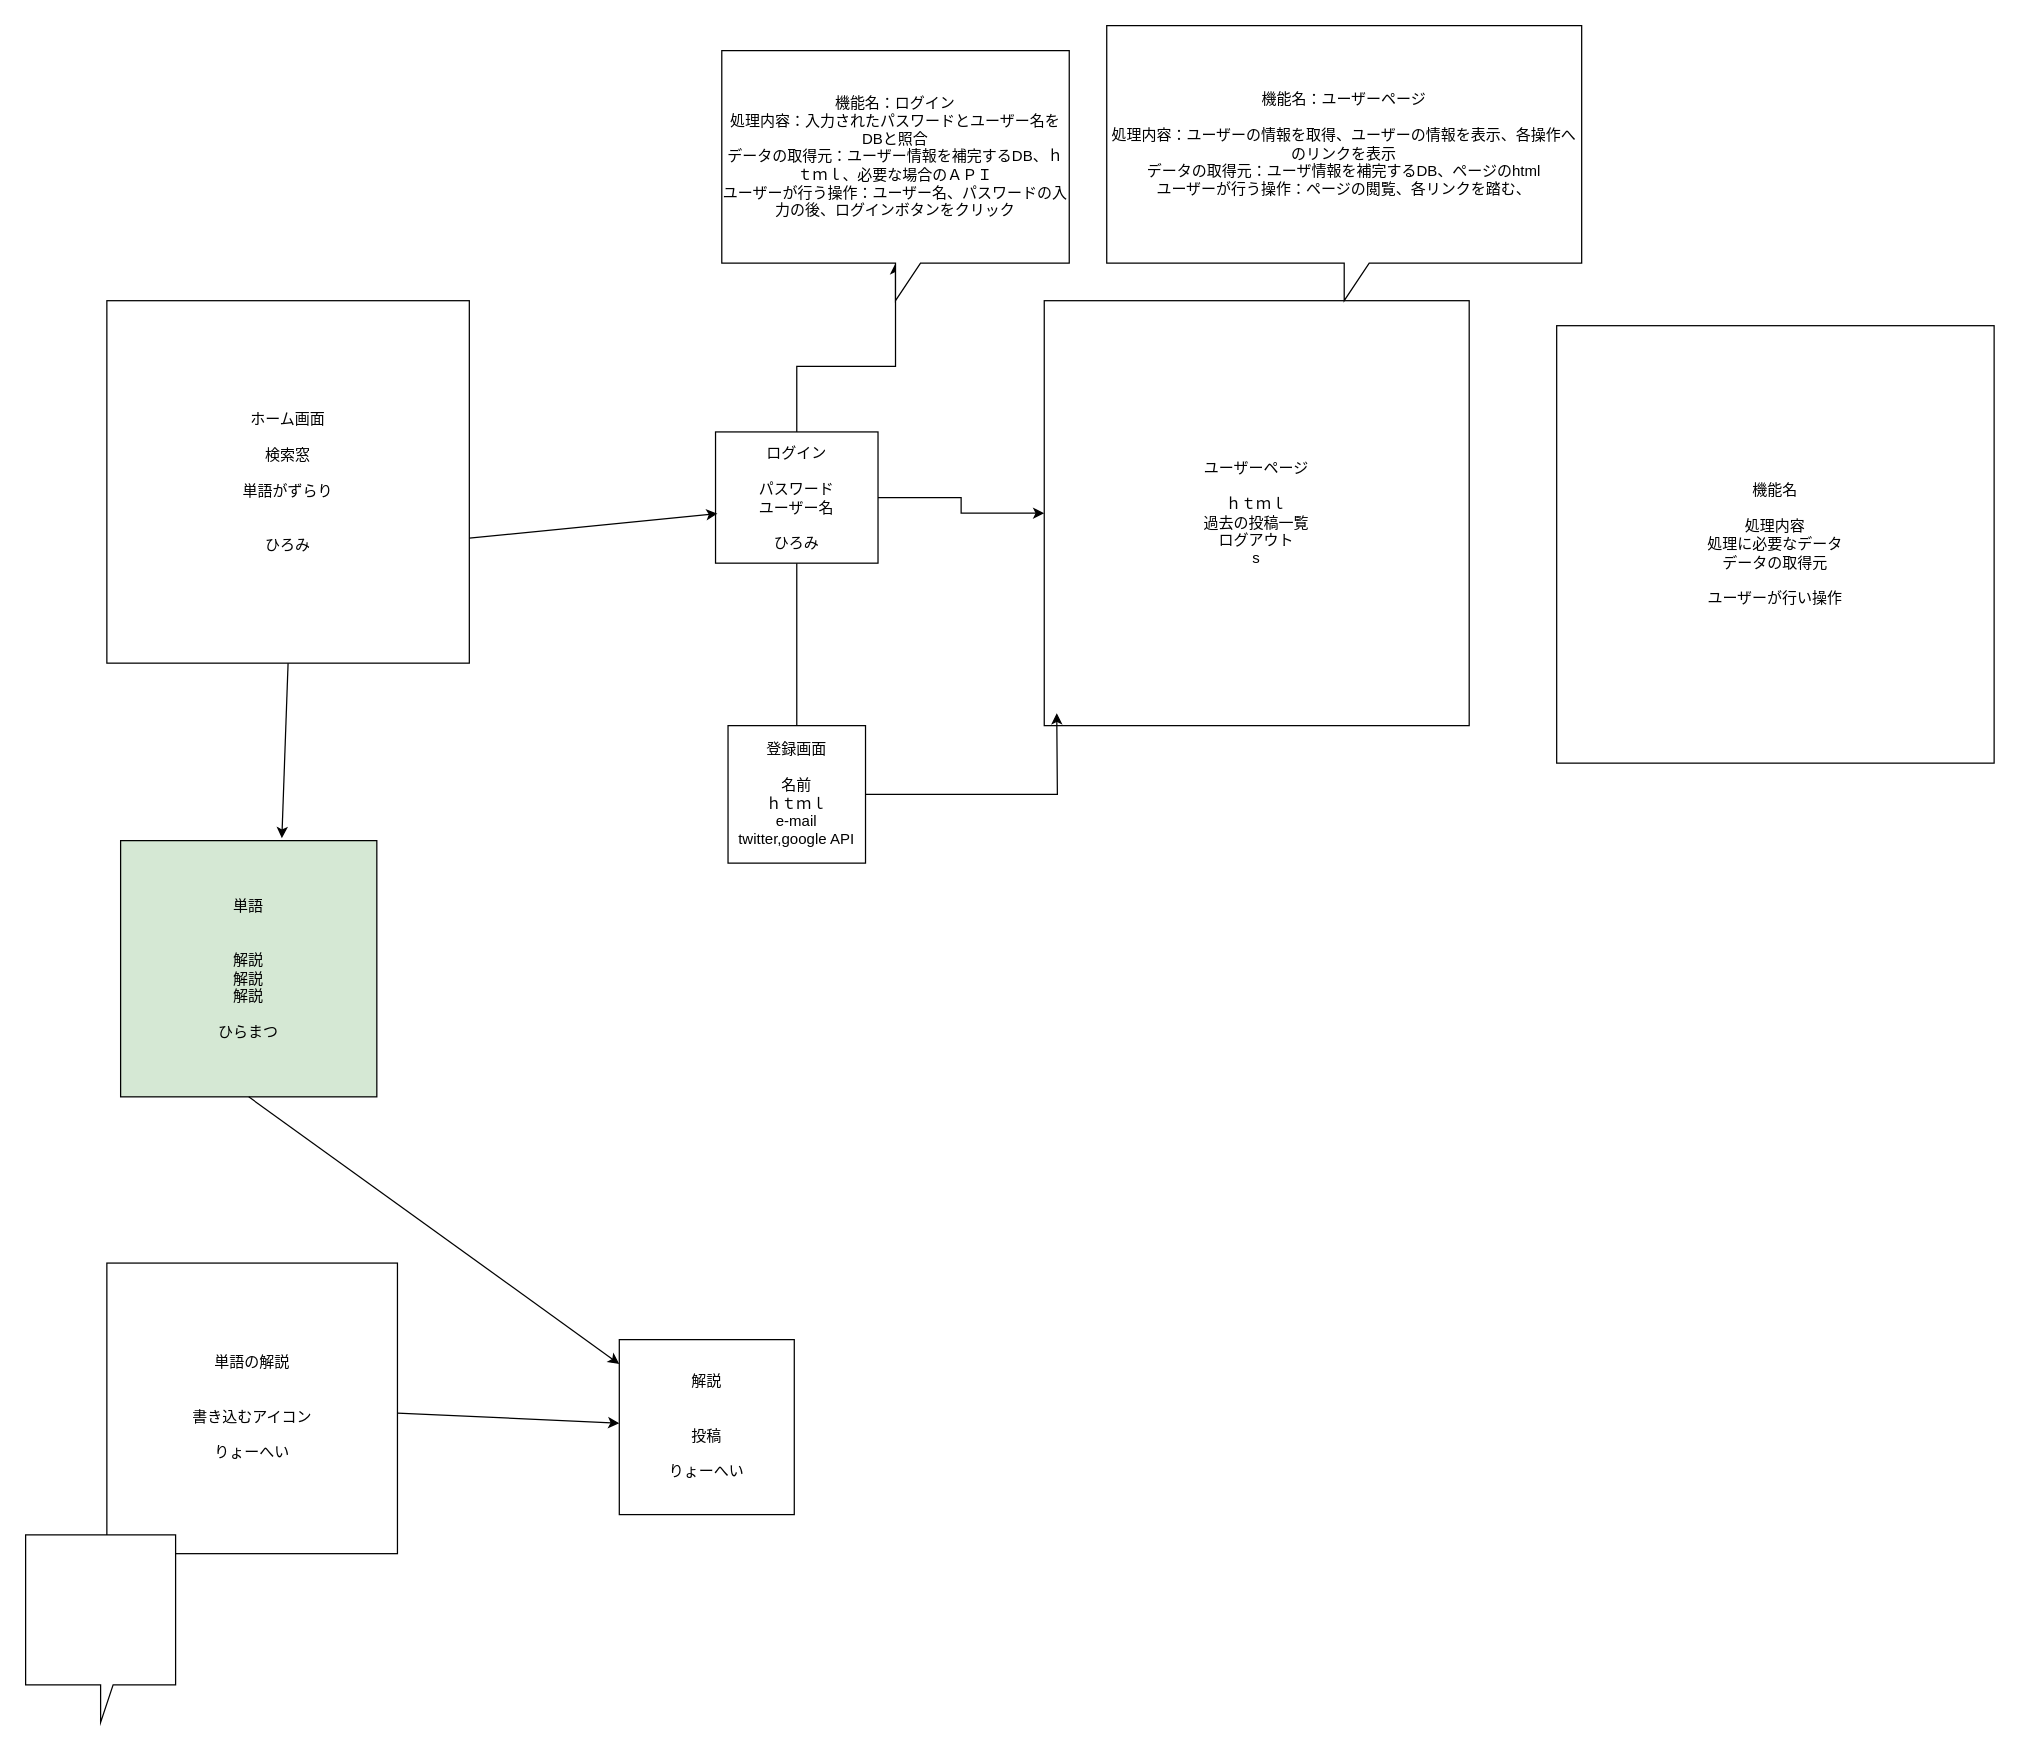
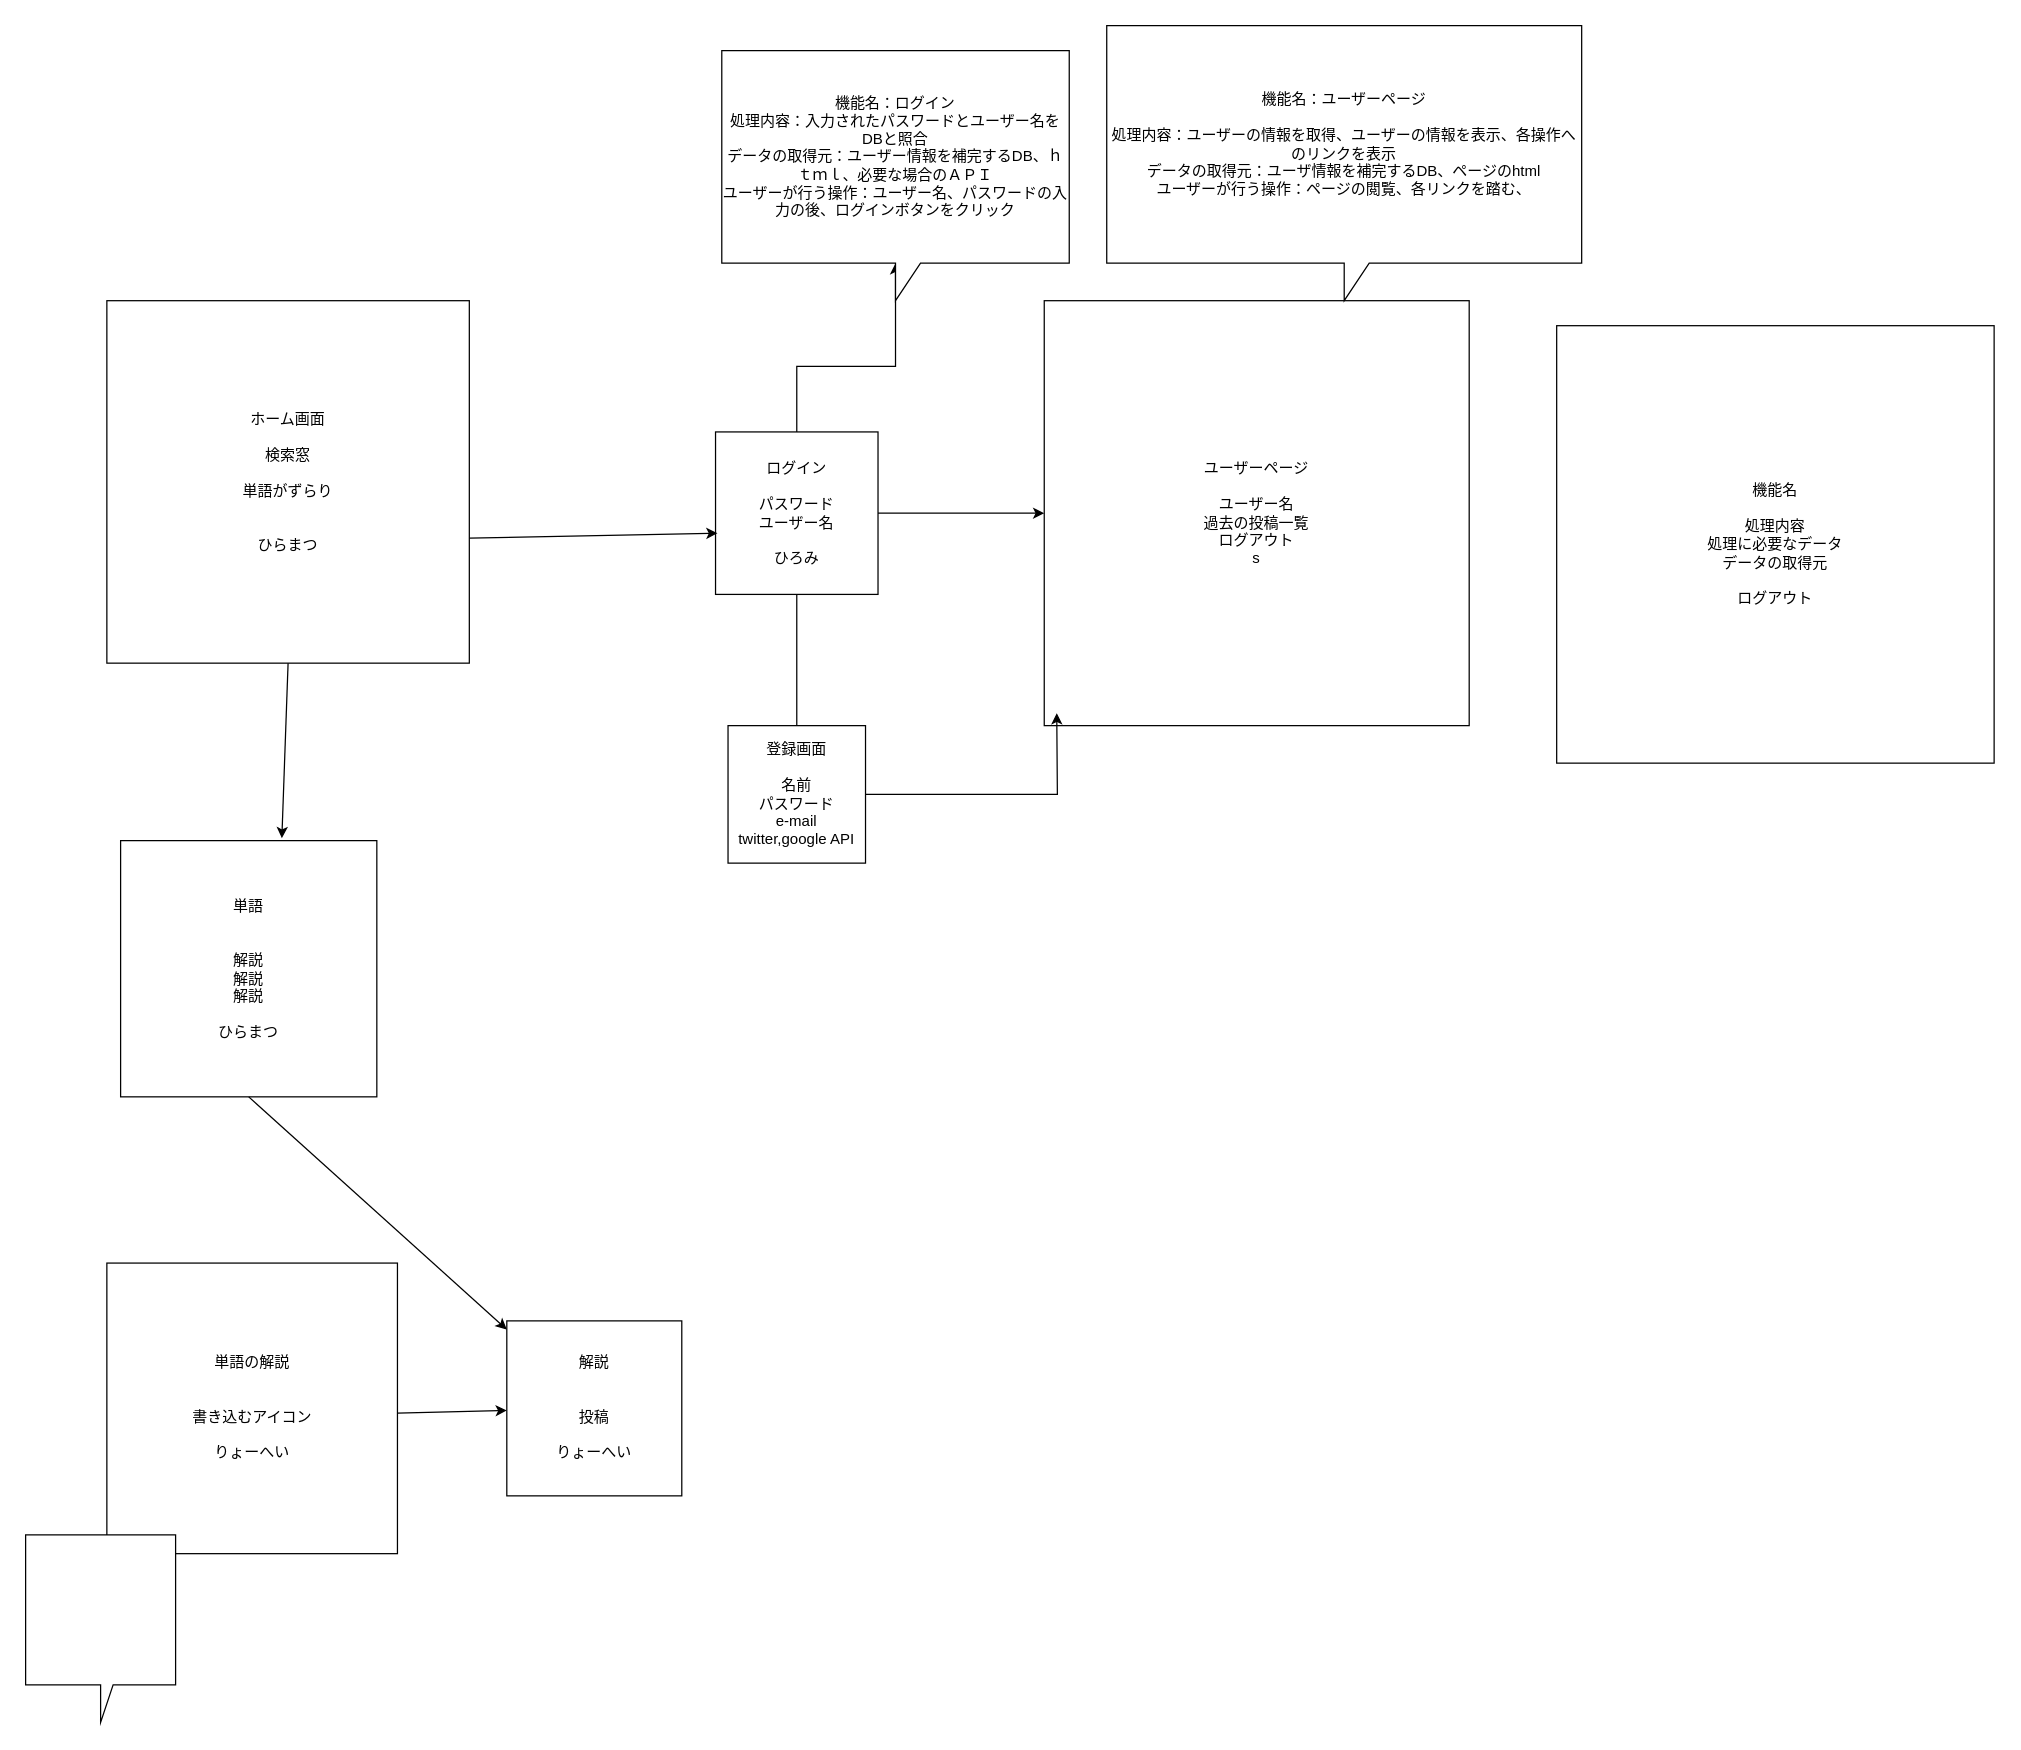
  <mxCell id="0" />
  <mxCell id="1" parent="0" />
- <mxCell id="2" value="ホーム画面&lt;br&gt;&lt;br&gt;検索窓&lt;br&gt;&lt;br&gt;単語がずらり&lt;br&gt;&lt;br&gt;&lt;br&gt;ひろみ" style="whiteSpace=wrap;html=1;aspect=fixed;" parent="1" vertex="1"><mxGeometry x="85" y="240" width="290" height="290" as="geometry" /></mxCell>
+ <mxCell id="2" value="ホーム画面&lt;br&gt;&lt;br&gt;検索窓&lt;br&gt;&lt;br&gt;単語がずらり&lt;br&gt;&lt;br&gt;&lt;br&gt;ひらまつ" style="whiteSpace=wrap;html=1;aspect=fixed;" parent="1" vertex="1"><mxGeometry x="85" y="240" width="290" height="290" as="geometry" /></mxCell>
  <mxCell id="3" value="" style="endArrow=classic;html=1;exitX=0.5;exitY=1;exitDx=0;exitDy=0;" parent="1" source="2" edge="1"><mxGeometry width="50" height="50" relative="1" as="geometry"><mxPoint x="225" y="600" as="sourcePoint" /><mxPoint x="225" y="670" as="targetPoint" /></mxGeometry></mxCell>
- <mxCell id="4" value="単語&lt;br&gt;&lt;br&gt;&lt;br&gt;解説&lt;br&gt;解説&lt;br&gt;解説&lt;br&gt;&lt;br&gt;ひらまつ" style="whiteSpace=wrap;html=1;aspect=fixed;fillColor=#d5e8d4;" parent="1" vertex="1"><mxGeometry x="96" y="672" width="205" height="205" as="geometry" /></mxCell>
+ <mxCell id="4" value="単語&lt;br&gt;&lt;br&gt;&lt;br&gt;解説&lt;br&gt;解説&lt;br&gt;解説&lt;br&gt;&lt;br&gt;ひらまつ" style="whiteSpace=wrap;html=1;aspect=fixed;" parent="1" vertex="1"><mxGeometry x="96" y="672" width="205" height="205" as="geometry" /></mxCell>
  <mxCell id="5" value="" style="endArrow=classic;html=1;exitX=0.5;exitY=1;exitDx=0;exitDy=0;" parent="1" source="4" target="8" edge="1"><mxGeometry width="50" height="50" relative="1" as="geometry"><mxPoint x="265" y="1050" as="sourcePoint" /><mxPoint x="198" y="1000" as="targetPoint" /></mxGeometry></mxCell>
  <mxCell id="6" value="単語の解説&lt;br&gt;&lt;br&gt;&lt;br&gt;書き込むアイコン&lt;br&gt;&lt;br&gt;りょーへい" style="whiteSpace=wrap;html=1;aspect=fixed;" parent="1" vertex="1"><mxGeometry x="85" y="1010" width="232.5" height="232.5" as="geometry" /></mxCell>
  <mxCell id="7" value="" style="endArrow=classic;html=1;" parent="1" target="8" edge="1"><mxGeometry width="50" height="50" relative="1" as="geometry"><mxPoint x="317.5" y="1130" as="sourcePoint" /><mxPoint x="368" y="1130" as="targetPoint" /></mxGeometry></mxCell>
- <mxCell id="8" value="解説&lt;br&gt;&lt;br&gt;&lt;br&gt;投稿&lt;br&gt;&lt;br&gt;りょーへい" style="whiteSpace=wrap;html=1;aspect=fixed;" parent="1" vertex="1"><mxGeometry x="495" y="1071.25" width="140" height="140" as="geometry" /></mxCell>
- <mxCell id="9" value="ユーザーページ&lt;br&gt;&lt;br&gt;ｈｔｍｌ&lt;br&gt;過去の投稿一覧&lt;br&gt;ログアウト&lt;br&gt;s&lt;br&gt;" style="whiteSpace=wrap;html=1;aspect=fixed;" parent="1" vertex="1"><mxGeometry x="835" y="240" width="340" height="340" as="geometry" /></mxCell>
+ <mxCell id="8" value="解説&lt;br&gt;&lt;br&gt;&lt;br&gt;投稿&lt;br&gt;&lt;br&gt;りょーへい" style="whiteSpace=wrap;html=1;aspect=fixed;" parent="1" vertex="1"><mxGeometry x="405" y="1056.25" width="140" height="140" as="geometry" /></mxCell>
+ <mxCell id="9" value="ユーザーページ&lt;br&gt;&lt;br&gt;ユーザー名&lt;br&gt;過去の投稿一覧&lt;br&gt;ログアウト&lt;br&gt;s&lt;br&gt;" style="whiteSpace=wrap;html=1;aspect=fixed;" parent="1" vertex="1"><mxGeometry x="835" y="240" width="340" height="340" as="geometry" /></mxCell>
  <mxCell id="10" value="" style="edgeStyle=orthogonalEdgeStyle;rounded=0;orthogonalLoop=1;jettySize=auto;html=1;" parent="1" source="13" edge="1"><mxGeometry relative="1" as="geometry"><mxPoint x="637" y="590" as="targetPoint" /></mxGeometry></mxCell>
  <mxCell id="11" value="" style="edgeStyle=orthogonalEdgeStyle;rounded=0;orthogonalLoop=1;jettySize=auto;html=1;entryX=0;entryY=0.5;entryDx=0;entryDy=0;" parent="1" source="13" target="9" edge="1"><mxGeometry relative="1" as="geometry"><mxPoint x="787" y="410" as="targetPoint" /></mxGeometry></mxCell>
  <mxCell id="12" value="" style="edgeStyle=orthogonalEdgeStyle;rounded=0;orthogonalLoop=1;jettySize=auto;html=1;" parent="1" source="13" target="19" edge="1"><mxGeometry relative="1" as="geometry" /></mxCell>
- <mxCell id="13" value="ログイン&lt;br&gt;&lt;br&gt;パスワード&lt;br&gt;ユーザー名&lt;br&gt;&lt;br&gt;ひろみ" style="whiteSpace=wrap;html=1;aspect=fixed;" parent="1" vertex="1"><mxGeometry x="572" y="345" width="130" height="105" as="geometry" /></mxCell>
+ <mxCell id="13" value="ログイン&lt;br&gt;&lt;br&gt;パスワード&lt;br&gt;ユーザー名&lt;br&gt;&lt;br&gt;ひろみ" style="whiteSpace=wrap;html=1;aspect=fixed;" parent="1" vertex="1"><mxGeometry x="572" y="345" width="130" height="130" as="geometry" /></mxCell>
  <mxCell id="14" value="" style="endArrow=classic;html=1;entryX=0.012;entryY=0.623;entryDx=0;entryDy=0;entryPerimeter=0;" parent="1" target="13" edge="1"><mxGeometry width="50" height="50" relative="1" as="geometry"><mxPoint x="375" y="430" as="sourcePoint" /><mxPoint x="425" y="380" as="targetPoint" /></mxGeometry></mxCell>
  <mxCell id="15" value="" style="edgeStyle=orthogonalEdgeStyle;rounded=0;orthogonalLoop=1;jettySize=auto;html=1;" parent="1" source="16" edge="1"><mxGeometry relative="1" as="geometry"><mxPoint x="845" y="570" as="targetPoint" /></mxGeometry></mxCell>
- <mxCell id="16" value="登録画面&lt;br&gt;&lt;br&gt;名前&lt;br&gt;ｈｔｍｌ&lt;br&gt;e-mail&lt;br&gt;twitter,google API" style="whiteSpace=wrap;html=1;aspect=fixed;" parent="1" vertex="1"><mxGeometry x="582" y="580" width="110" height="110" as="geometry" /></mxCell>
- <mxCell id="17" value="機能名&lt;br&gt;&lt;br&gt;処理内容&lt;br&gt;処理に必要なデータ&lt;br&gt;データの取得元&lt;br&gt;&lt;br&gt;ユーザーが行い操作" style="whiteSpace=wrap;html=1;aspect=fixed;" parent="1" vertex="1"><mxGeometry x="1245" y="260" width="350" height="350" as="geometry" /></mxCell>
+ <mxCell id="16" value="登録画面&lt;br&gt;&lt;br&gt;名前&lt;br&gt;パスワード&lt;br&gt;e-mail&lt;br&gt;twitter,google API" style="whiteSpace=wrap;html=1;aspect=fixed;" parent="1" vertex="1"><mxGeometry x="582" y="580" width="110" height="110" as="geometry" /></mxCell>
+ <mxCell id="17" value="機能名&lt;br&gt;&lt;br&gt;処理内容&lt;br&gt;処理に必要なデータ&lt;br&gt;データの取得元&lt;br&gt;&lt;br&gt;ログアウト" style="whiteSpace=wrap;html=1;aspect=fixed;" parent="1" vertex="1"><mxGeometry x="1245" y="260" width="350" height="350" as="geometry" /></mxCell>
  <mxCell id="18" value="機能名：ユーザーページ&lt;br&gt;&lt;br&gt;処理内容：ユーザーの情報を取得、ユーザーの情報を表示、各操作へのリンクを表示&lt;br&gt;データの取得元：ユーザ情報を補完するDB、ページのhtml&lt;br&gt;ユーザーが行う操作：ページの閲覧、各リンクを踏む、" style="shape=callout;whiteSpace=wrap;html=1;perimeter=calloutPerimeter;" parent="1" vertex="1"><mxGeometry x="885" y="20" width="380" height="220" as="geometry" /></mxCell>
  <mxCell id="19" value="機能名：ログイン&lt;br&gt;処理内容：入力されたパスワードとユーザー名をDBと照合&lt;br&gt;データの取得元：ユーザー情報を補完するDB、ｈｔｍｌ、必要な場合のＡＰＩ&lt;br&gt;ユーザーが行う操作：ユーザー名、パスワードの入力の後、ログインボタンをクリック" style="shape=callout;whiteSpace=wrap;html=1;perimeter=calloutPerimeter;" parent="1" vertex="1"><mxGeometry x="577" y="40" width="278" height="200" as="geometry" /></mxCell>
  <mxCell id="20" value="" style="shape=callout;whiteSpace=wrap;html=1;perimeter=calloutPerimeter;base=10;direction=east;rotation=0;" vertex="1" parent="1"><mxGeometry x="20" y="1227.5" width="120" height="150" as="geometry" /></mxCell>
